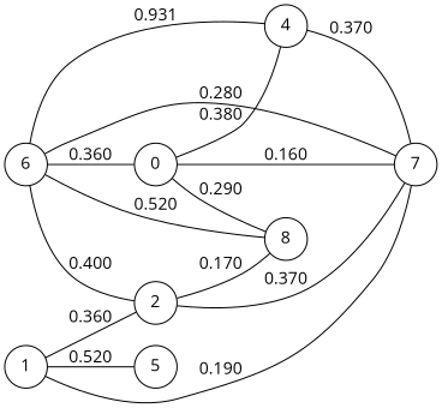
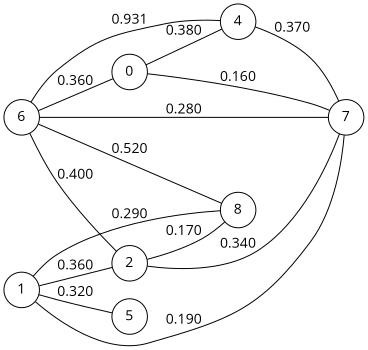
  graph {
    fontname="Open Sans"
    rankdir=LR
    node [fontname="Open Sans" shape=circle]
    edge [fontname="Open Sans"]
    6
    4
    0
    2
    7
    n6 [label=8]
    1
    5
    6 -- 4 [label=0.931]
    6 -- 0 [label=0.360]
    6 -- 2 [label=0.400]
    6 -- 7 [label=0.280]
    4 -- 7 [label=0.370]
    0 -- 4 [label=0.380]
    0 -- 7 [label=0.160]
-   2 -- 7 [label=0.370]
+   2 -- 7 [label=0.340]
    2 -- n6 [label=0.170]
    n6 -- 6 [label=0.520]
    1 -- 2 [label=0.360]
    1 -- 7 [label=0.190]
-   0 -- n6 [label=0.290]
-   1 -- 5 [label=0.520]
+   1 -- n6 [label=0.290]
+   1 -- 5 [label=0.320]
  }
